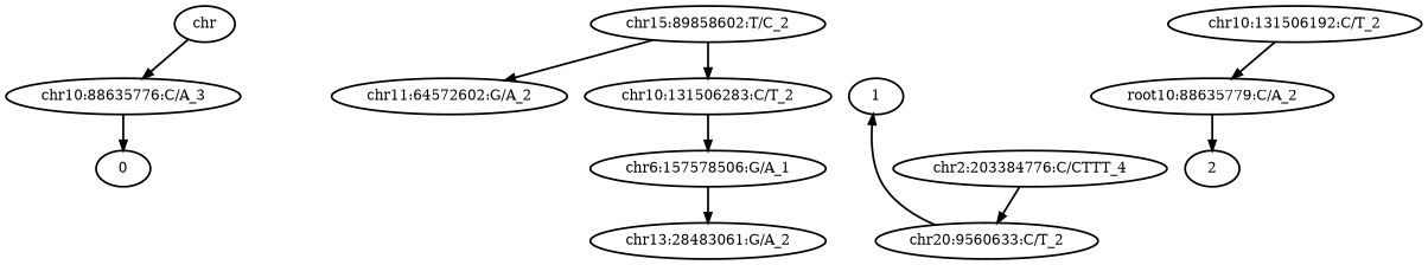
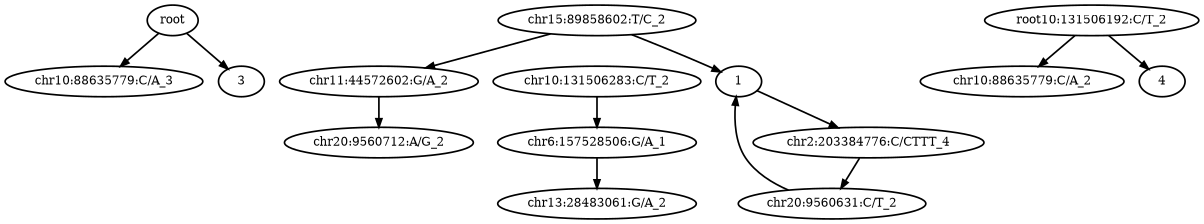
  digraph {
    rankdir=TB
    node [style=bold]
    edge [style=bold]
-   n1 [label=chr]
-   n2 [label="chr10:88635776:C/A_3"]
-   n4 [label=0]
+   n1 [label=root]
+   n2 [label="chr10:88635779:C/A_3"]
+   n3 [label=3]
    n5 [label="chr15:89858602:T/C_2"]
-   n6 [label="chr11:64572602:G/A_2"]
+   n6 [label="chr11:44572602:G/A_2"]
    n7 [label="chr10:131506283:C/T_2"]
-   n9 [label="chr6:157578506:G/A_1"]
-   n10 [label="chr20:9560633:C/T_2"]
+   n8 [label="chr20:9560712:A/G_2"]
+   n9 [label="chr6:157528506:G/A_1"]
+   n10 [label="chr20:9560631:C/T_2"]
    n11 [label=1]
    n12 [label="chr2:203384776:C/CTTT_4"]
    n13 [label="chr13:28483061:G/A_2"]
-   n14 [label="chr10:131506192:C/T_2"]
-   n15 [label="root10:88635779:C/A_2"]
-   n17 [label=2]
+   n14 [label="root10:131506192:C/T_2"]
+   n15 [label="chr10:88635779:C/A_2"]
+   n16 [label=4]
    n1 -> n2
-   n2 -> n4
+   n1 -> n3
    n5 -> n6
-   n5 -> n7
+   n5 -> n11
+   n6 -> n8
    n7 -> n9
    n9 -> n13
    n10 -> n11
+   n11 -> n12
    n12 -> n10
    n14 -> n15
-   n15 -> n17
+   n14 -> n16
  }
